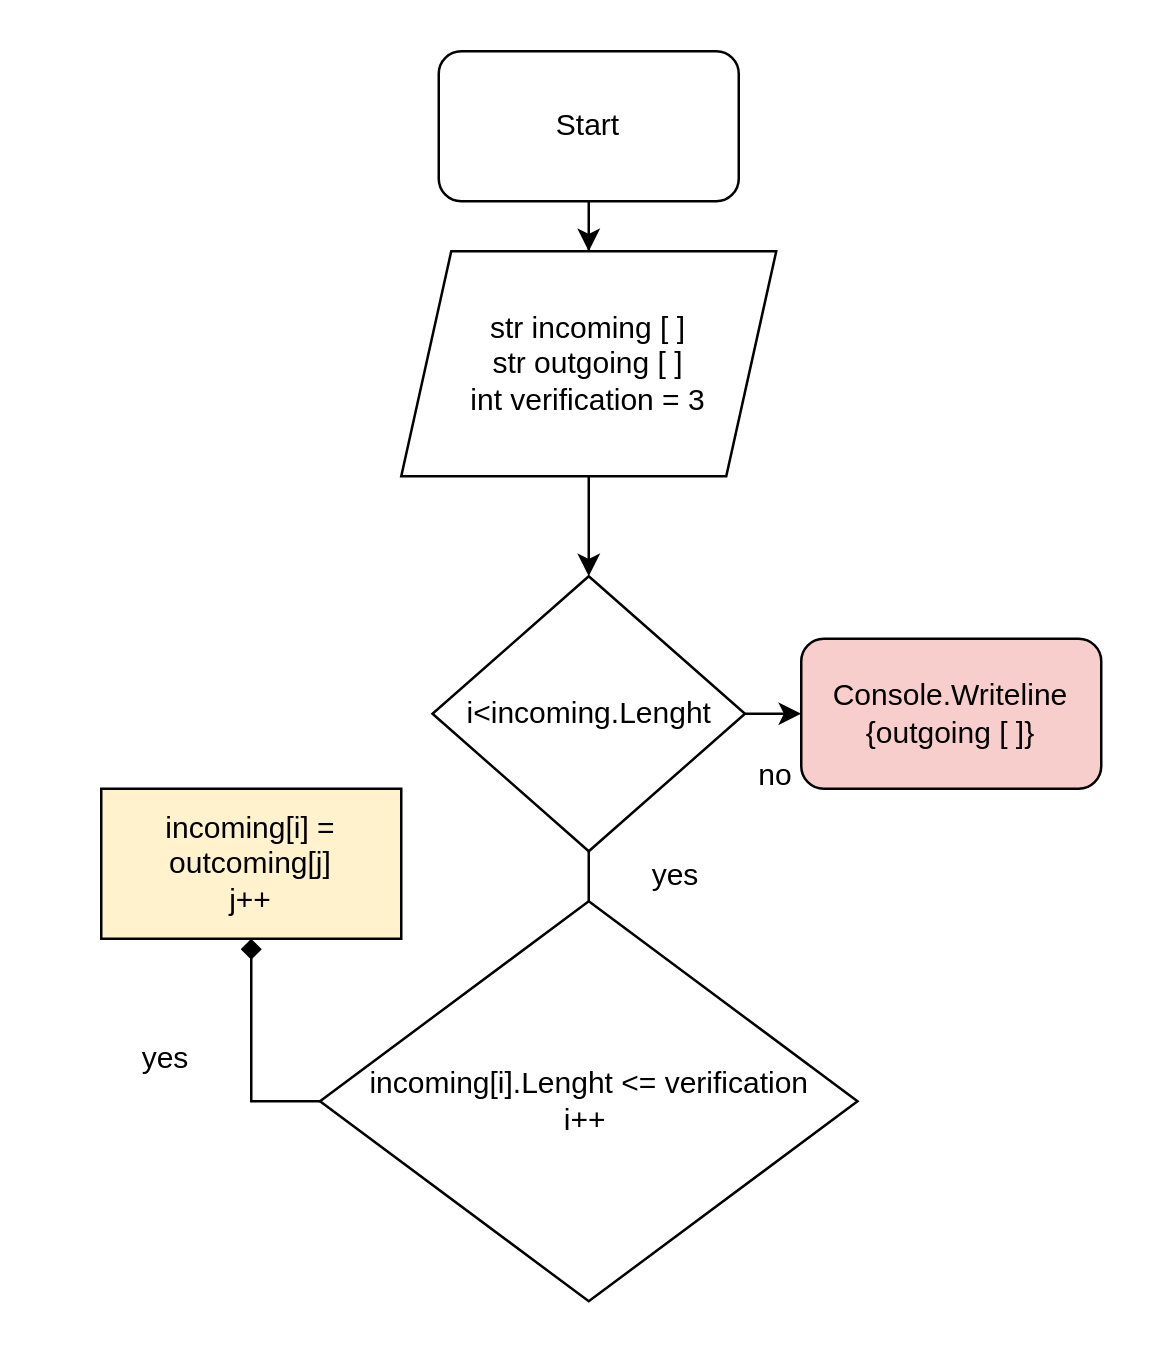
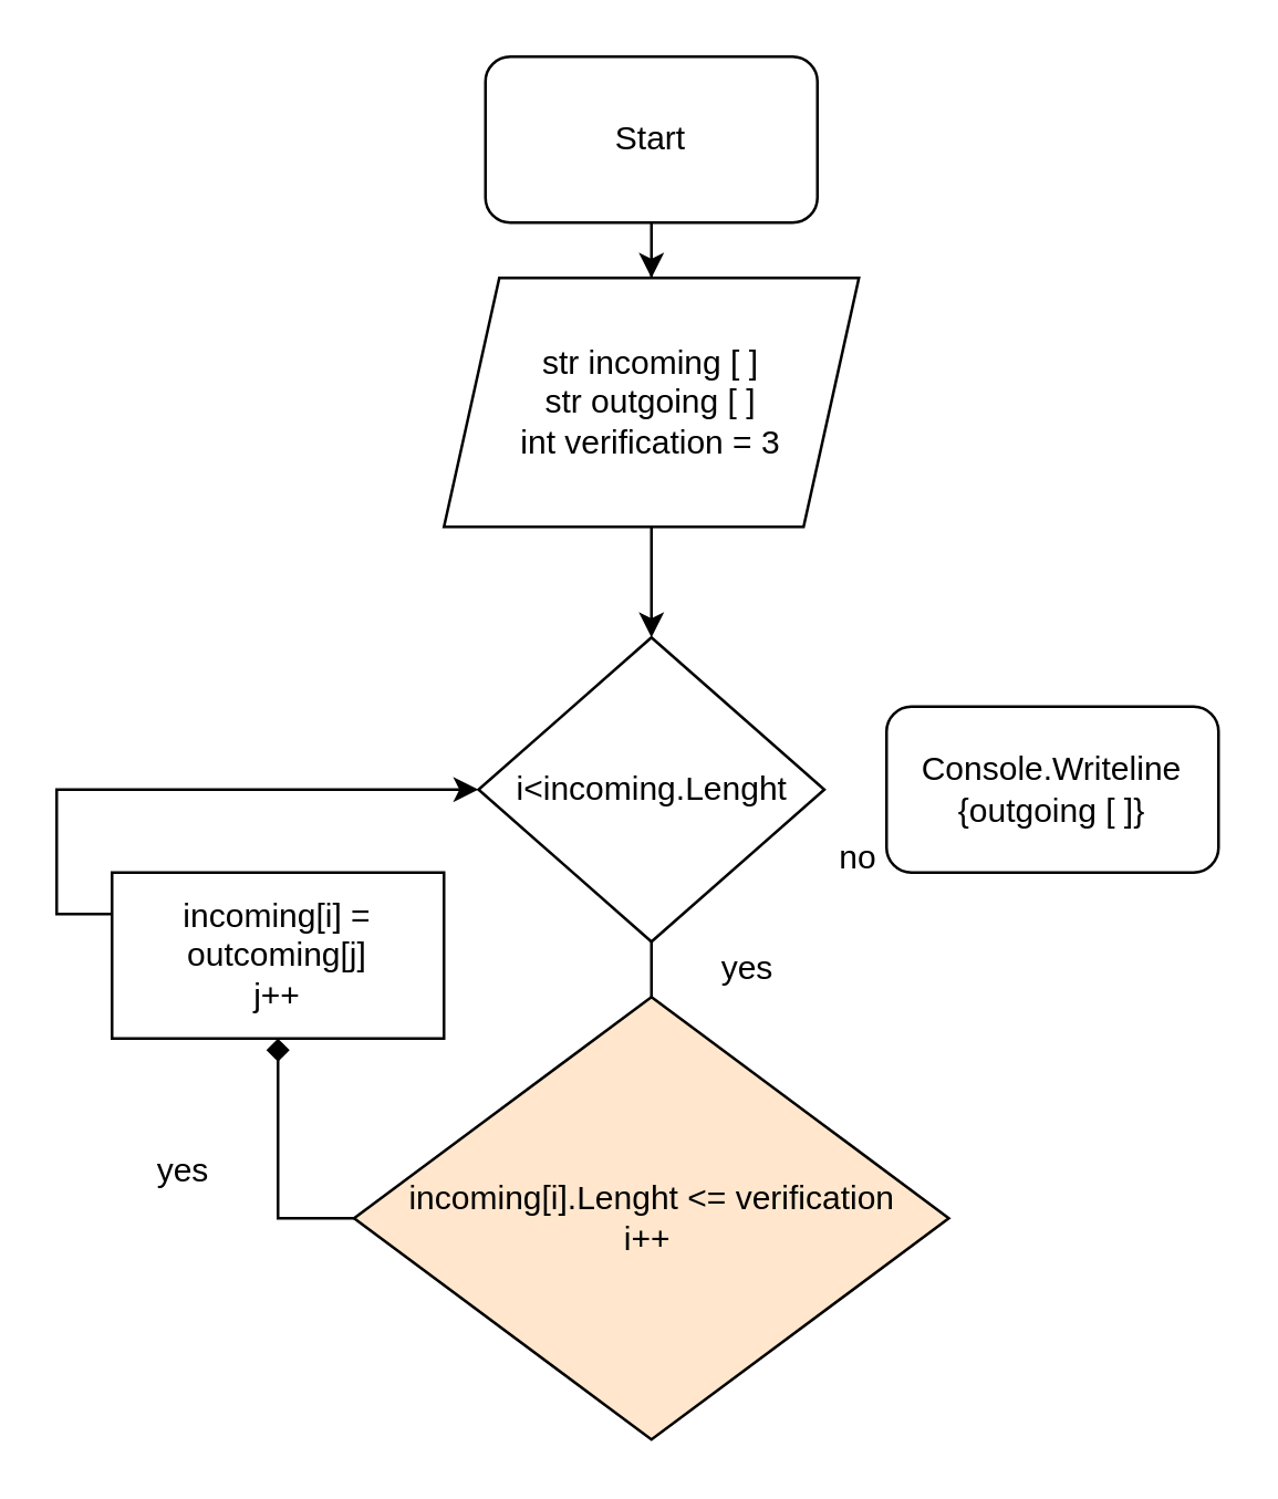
  <mxCell id="0" />
  <mxCell id="1" parent="0" />
  <mxCell id="2" style="edgeStyle=orthogonalEdgeStyle;rounded=0;orthogonalLoop=1;jettySize=auto;html=1;entryX=0.5;entryY=0;entryDx=0;entryDy=0;" edge="1" parent="1" source="3" target="10"><mxGeometry relative="1" as="geometry" /></mxCell>
  <mxCell id="3" value="str incoming [ ]&lt;br&gt;str outgoing [ ]&lt;br&gt;int verification = 3" style="shape=parallelogram;perimeter=parallelogramPerimeter;whiteSpace=wrap;html=1;fixedSize=1;" vertex="1" parent="1"><mxGeometry x="160" y="100" width="150" height="90" as="geometry" /></mxCell>
  <mxCell id="4" style="edgeStyle=orthogonalEdgeStyle;rounded=0;orthogonalLoop=1;jettySize=auto;html=1;entryX=0.5;entryY=0;entryDx=0;entryDy=0;" edge="1" parent="1" source="5" target="3"><mxGeometry relative="1" as="geometry" /></mxCell>
  <mxCell id="5" value="Start" style="rounded=1;whiteSpace=wrap;html=1;" vertex="1" parent="1"><mxGeometry x="175" y="20" width="120" height="60" as="geometry" /></mxCell>
  <mxCell id="6" style="edgeStyle=orthogonalEdgeStyle;rounded=0;orthogonalLoop=1;jettySize=auto;html=1;entryX=0.5;entryY=1;entryDx=0;entryDy=0;endArrow=diamond;" edge="1" parent="1" source="7" target="16"><mxGeometry relative="1" as="geometry"><mxPoint x="220" y="580" as="targetPoint" /><Array as="points"><mxPoint x="100" y="440" /></Array></mxGeometry></mxCell>
- <mxCell id="7" value="incoming[i].Lenght &amp;lt;= verification&lt;br&gt;i++&amp;nbsp;" style="rhombus;whiteSpace=wrap;html=1;" vertex="1" parent="1"><mxGeometry x="127.5" y="360" width="215" height="160" as="geometry" /></mxCell>
+ <mxCell id="7" value="incoming[i].Lenght &amp;lt;= verification&lt;br&gt;i++&amp;nbsp;" style="rhombus;whiteSpace=wrap;html=1;fillColor=#ffe6cc;" vertex="1" parent="1"><mxGeometry x="127.5" y="360" width="215" height="160" as="geometry" /></mxCell>
  <mxCell id="8" style="edgeStyle=orthogonalEdgeStyle;rounded=0;orthogonalLoop=1;jettySize=auto;html=1;entryX=0.5;entryY=0;entryDx=0;entryDy=0;endArrow=none;" edge="1" parent="1" source="10" target="7"><mxGeometry relative="1" as="geometry" /></mxCell>
- <mxCell id="9" style="edgeStyle=orthogonalEdgeStyle;rounded=0;orthogonalLoop=1;jettySize=auto;html=1;entryX=0;entryY=0.5;entryDx=0;entryDy=0;" edge="1" parent="1" source="10" target="14"><mxGeometry relative="1" as="geometry"><mxPoint x="390" y="320" as="targetPoint" /><Array as="points" /></mxGeometry></mxCell>
  <mxCell id="10" value="i&amp;lt;incoming.Lenght" style="rhombus;whiteSpace=wrap;html=1;" vertex="1" parent="1"><mxGeometry x="172.5" y="230" width="125" height="110" as="geometry" /></mxCell>
  <mxCell id="11" value="yes&lt;br&gt;" style="text;html=1;strokeColor=none;fillColor=none;align=center;verticalAlign=middle;whiteSpace=wrap;rounded=0;" vertex="1" parent="1"><mxGeometry x="250" y="340" width="40" height="20" as="geometry" /></mxCell>
  <mxCell id="12" value="yes&lt;br&gt;" style="text;html=1;strokeColor=none;fillColor=none;align=center;verticalAlign=middle;whiteSpace=wrap;rounded=0;" vertex="1" parent="1"><mxGeometry x="46" y="413" width="40" height="20" as="geometry" /></mxCell>
  <mxCell id="13" value="no" style="text;html=1;strokeColor=none;fillColor=none;align=center;verticalAlign=middle;whiteSpace=wrap;rounded=0;" vertex="1" parent="1"><mxGeometry x="290" y="300" width="40" height="20" as="geometry" /></mxCell>
- <mxCell id="14" value="Console.Writeline {outgoing [ ]}" style="rounded=1;whiteSpace=wrap;html=1;fillColor=#f8cecc;" vertex="1" parent="1"><mxGeometry x="320" y="255" width="120" height="60" as="geometry" /></mxCell>
- <mxCell id="16" value="incoming[i] = outcoming[j]&lt;br&gt;j++" style="rounded=0;whiteSpace=wrap;html=1;fillColor=#fff2cc;" vertex="1" parent="1"><mxGeometry x="40" y="315" width="120" height="60" as="geometry" /></mxCell>
+ <mxCell id="14" value="Console.Writeline {outgoing [ ]}" style="rounded=1;whiteSpace=wrap;html=1;" vertex="1" parent="1"><mxGeometry x="320" y="255" width="120" height="60" as="geometry" /></mxCell>
+ <mxCell id="15" style="edgeStyle=orthogonalEdgeStyle;rounded=0;orthogonalLoop=1;jettySize=auto;html=1;entryX=0;entryY=0.5;entryDx=0;entryDy=0;" edge="1" parent="1" source="16" target="10"><mxGeometry relative="1" as="geometry"><Array as="points"><mxPoint x="20" y="330" /></Array></mxGeometry></mxCell>
+ <mxCell id="16" value="incoming[i] = outcoming[j]&lt;br&gt;j++" style="rounded=0;whiteSpace=wrap;html=1;" vertex="1" parent="1"><mxGeometry x="40" y="315" width="120" height="60" as="geometry" /></mxCell>
